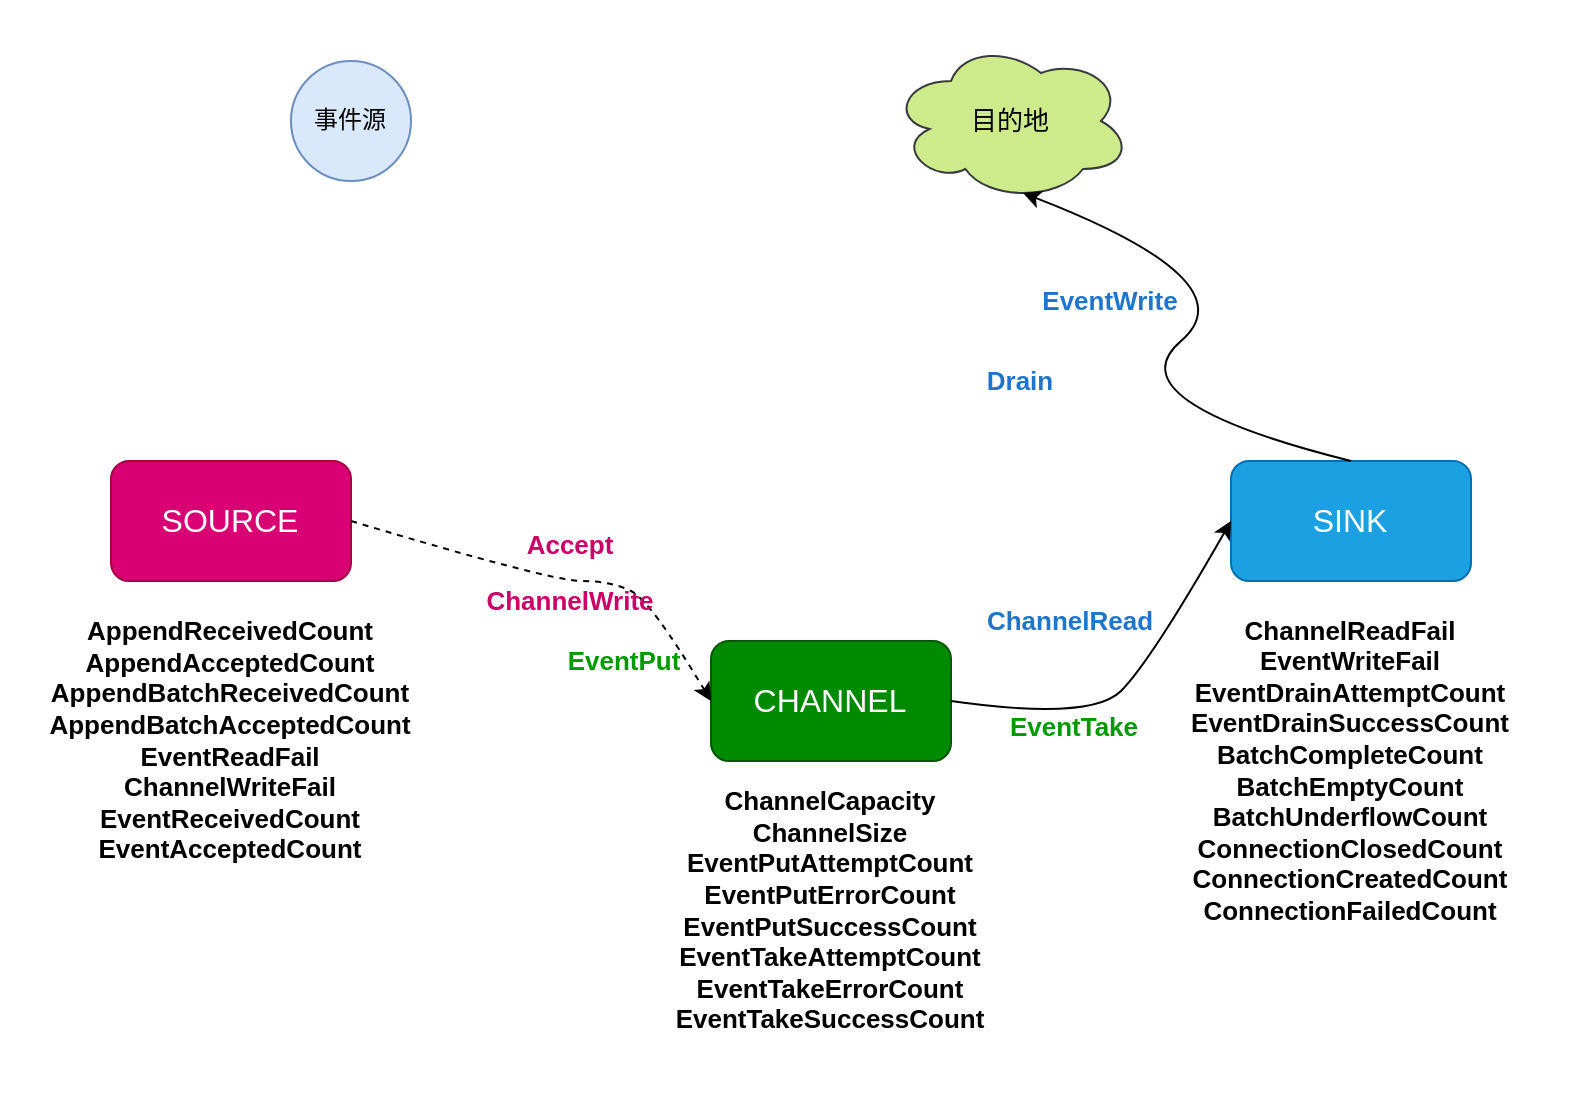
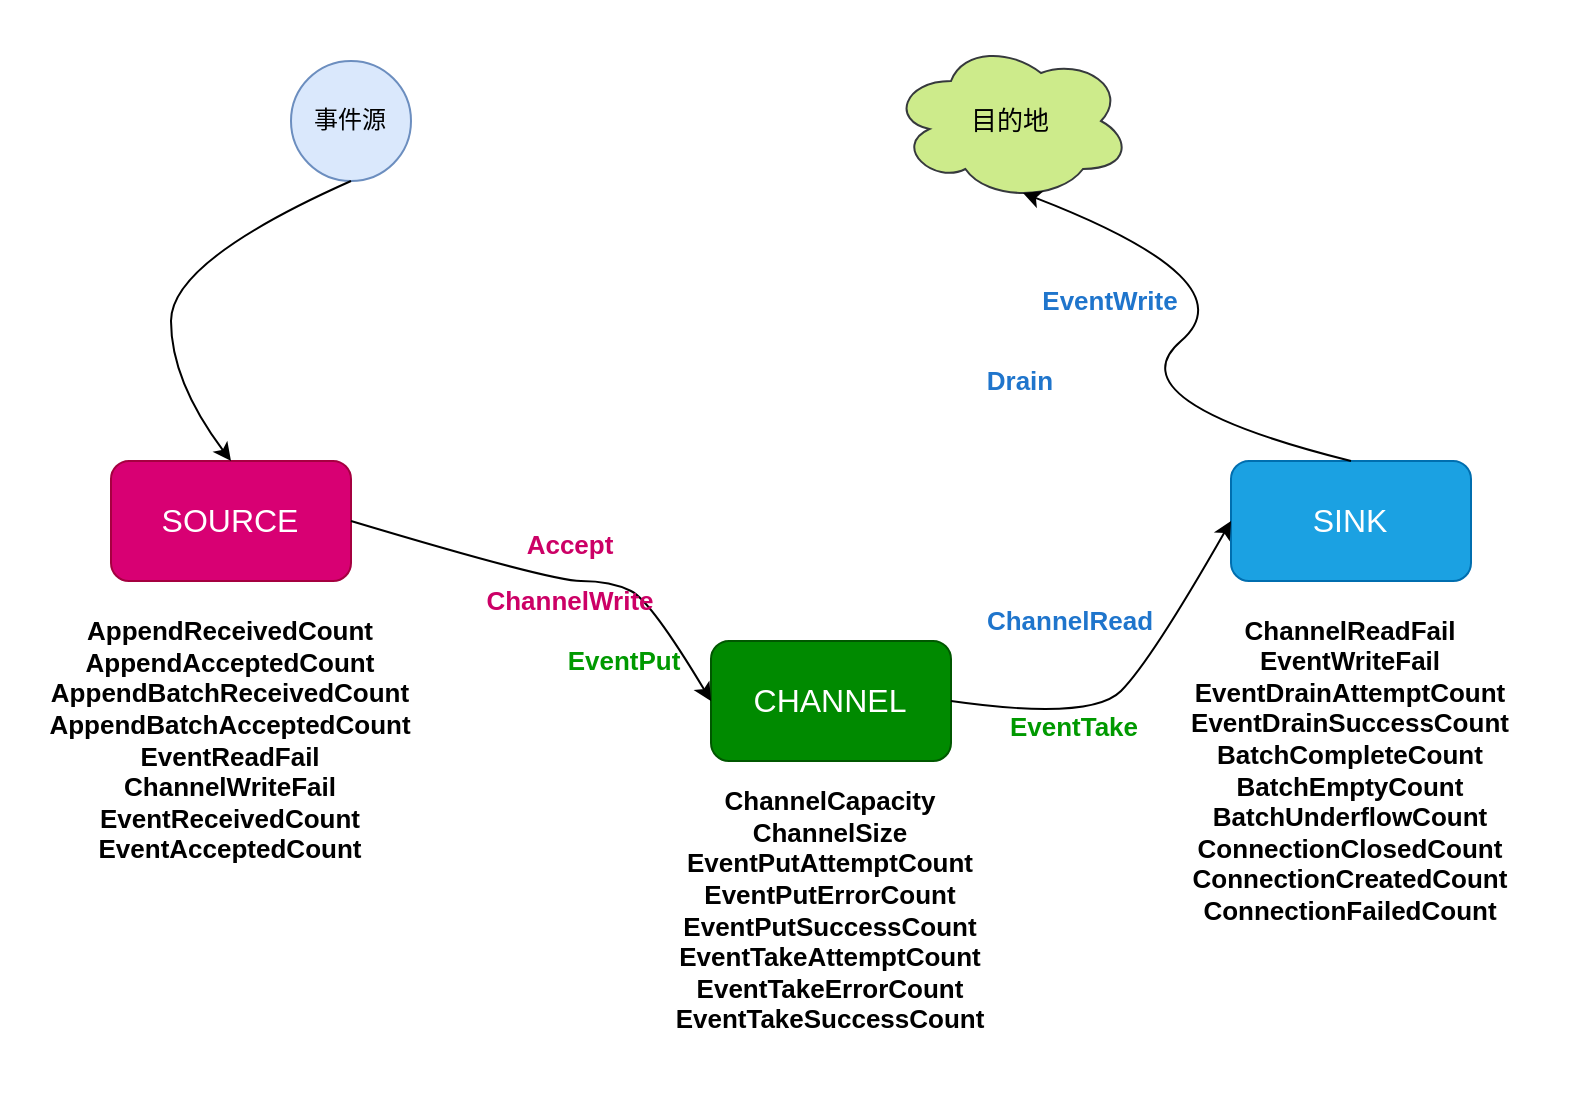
  <mxCell id="0" />
  <mxCell id="1" parent="0" />
  <mxCell id="2" value="事件源" style="ellipse;whiteSpace=wrap;html=1;aspect=fixed;fillColor=#dae8fc;strokeColor=#6c8ebf;" vertex="1" parent="1"><mxGeometry x="145" y="30" width="60" height="60" as="geometry" /></mxCell>
  <mxCell id="3" value="SOURCE" style="rounded=1;whiteSpace=wrap;html=1;fontSize=16;fillColor=#d80073;strokeColor=#A50040;fontColor=#ffffff;" vertex="1" parent="1"><mxGeometry x="55" y="230" width="120" height="60" as="geometry" /></mxCell>
+ <mxCell id="4" value="" style="curved=1;endArrow=classic;html=1;fontSize=16;exitX=0.5;exitY=1;exitDx=0;exitDy=0;entryX=0.5;entryY=0;entryDx=0;entryDy=0;" edge="1" parent="1" source="2" target="3"><mxGeometry width="50" height="50" relative="1" as="geometry"><mxPoint x="235" y="200" as="sourcePoint" /><mxPoint x="285" y="150" as="targetPoint" /><Array as="points"><mxPoint x="85" y="130" /><mxPoint x="85" y="190" /></Array></mxGeometry></mxCell>
  <mxCell id="5" value="CHANNEL" style="rounded=1;whiteSpace=wrap;html=1;fontSize=16;fillColor=#008a00;strokeColor=#005700;fontColor=#ffffff;" vertex="1" parent="1"><mxGeometry x="355" y="320" width="120" height="60" as="geometry" /></mxCell>
- <mxCell id="6" value="" style="curved=1;endArrow=classic;html=1;fontSize=13;fontColor=#CC0066;exitX=1;exitY=0.5;exitDx=0;exitDy=0;entryX=0;entryY=0.5;entryDx=0;entryDy=0;dashed=1;" edge="1" parent="1" source="3" target="5"><mxGeometry width="50" height="50" relative="1" as="geometry"><mxPoint x="255" y="290" as="sourcePoint" /><mxPoint x="305" y="240" as="targetPoint" /><Array as="points"><mxPoint x="275" y="290" /><mxPoint x="305" y="290" /><mxPoint x="325" y="300" /></Array></mxGeometry></mxCell>
+ <mxCell id="6" value="" style="curved=1;endArrow=classic;html=1;fontSize=13;fontColor=#CC0066;exitX=1;exitY=0.5;exitDx=0;exitDy=0;entryX=0;entryY=0.5;entryDx=0;entryDy=0;" edge="1" parent="1" source="3" target="5"><mxGeometry width="50" height="50" relative="1" as="geometry"><mxPoint x="255" y="290" as="sourcePoint" /><mxPoint x="305" y="240" as="targetPoint" /><Array as="points"><mxPoint x="275" y="290" /><mxPoint x="305" y="290" /><mxPoint x="325" y="300" /></Array></mxGeometry></mxCell>
  <mxCell id="7" value="Accept" style="text;html=1;strokeColor=none;fillColor=none;align=center;verticalAlign=middle;whiteSpace=wrap;rounded=0;fontSize=13;fontStyle=1;fontColor=#CC0066;" vertex="1" parent="1"><mxGeometry x="265" y="262" width="40" height="20" as="geometry" /></mxCell>
  <mxCell id="8" value="EventPut" style="text;html=1;strokeColor=none;fillColor=none;align=center;verticalAlign=middle;whiteSpace=wrap;rounded=0;fontSize=13;fontStyle=1;fontColor=#009900;" vertex="1" parent="1"><mxGeometry x="262" y="320" width="100" height="20" as="geometry" /></mxCell>
  <mxCell id="9" value="SINK" style="rounded=1;whiteSpace=wrap;html=1;fontSize=16;fillColor=#1ba1e2;strokeColor=#006EAF;fontColor=#ffffff;" vertex="1" parent="1"><mxGeometry x="615" y="230" width="120" height="60" as="geometry" /></mxCell>
  <mxCell id="10" value="" style="curved=1;endArrow=classic;html=1;fontSize=13;fontColor=#009900;exitX=1;exitY=0.5;exitDx=0;exitDy=0;entryX=0;entryY=0.5;entryDx=0;entryDy=0;" edge="1" parent="1" source="5" target="9"><mxGeometry width="50" height="50" relative="1" as="geometry"><mxPoint x="415" y="330" as="sourcePoint" /><mxPoint x="465" y="280" as="targetPoint" /><Array as="points"><mxPoint x="545" y="360" /><mxPoint x="575" y="330" /></Array></mxGeometry></mxCell>
  <mxCell id="11" value="EventTake" style="text;html=1;strokeColor=none;fillColor=none;align=center;verticalAlign=middle;whiteSpace=wrap;rounded=0;fontSize=13;fontStyle=1;fontColor=#009900;" vertex="1" parent="1"><mxGeometry x="487" y="353" width="100" height="20" as="geometry" /></mxCell>
  <mxCell id="12" value="ChannelRead" style="text;html=1;strokeColor=none;fillColor=none;align=center;verticalAlign=middle;whiteSpace=wrap;rounded=0;fontSize=13;fontStyle=1;fontColor=#1F75CC;" vertex="1" parent="1"><mxGeometry x="485" y="300" width="100" height="20" as="geometry" /></mxCell>
  <mxCell id="13" value="目的地" style="ellipse;shape=cloud;whiteSpace=wrap;html=1;fontSize=13;align=center;fillColor=#cdeb8b;strokeColor=#36393d;" vertex="1" parent="1"><mxGeometry x="445" y="20" width="120" height="80" as="geometry" /></mxCell>
  <mxCell id="14" value="" style="curved=1;endArrow=classic;html=1;fontSize=13;fontColor=#1F75CC;exitX=0.5;exitY=0;exitDx=0;exitDy=0;entryX=0.55;entryY=0.95;entryDx=0;entryDy=0;entryPerimeter=0;" edge="1" parent="1" source="9" target="13"><mxGeometry width="50" height="50" relative="1" as="geometry"><mxPoint x="455" y="210" as="sourcePoint" /><mxPoint x="505" y="160" as="targetPoint" /><Array as="points"><mxPoint x="555" y="200" /><mxPoint x="625" y="140" /></Array></mxGeometry></mxCell>
  <mxCell id="15" value="EventWrite" style="text;html=1;strokeColor=none;fillColor=none;align=center;verticalAlign=middle;whiteSpace=wrap;rounded=0;fontSize=13;fontStyle=1;fontColor=#1F75CC;" vertex="1" parent="1"><mxGeometry x="505" y="140" width="100" height="20" as="geometry" /></mxCell>
  <mxCell id="16" value="Drain" style="text;html=1;strokeColor=none;fillColor=none;align=center;verticalAlign=middle;whiteSpace=wrap;rounded=0;fontSize=13;fontStyle=1;fontColor=#1F75CC;" vertex="1" parent="1"><mxGeometry x="460" y="180" width="100" height="20" as="geometry" /></mxCell>
  <mxCell id="17" value="ChannelWrite" style="text;html=1;strokeColor=none;fillColor=none;align=center;verticalAlign=middle;whiteSpace=wrap;rounded=0;fontSize=13;fontStyle=1;fontColor=#CC0066;" vertex="1" parent="1"><mxGeometry x="265" y="290" width="40" height="20" as="geometry" /></mxCell>
  <mxCell id="18" value="&lt;font color=&quot;#000000&quot;&gt;AppendReceivedCount&lt;br&gt;AppendAcceptedCount&lt;br&gt;AppendBatchReceivedCount&lt;br&gt;AppendBatchAcceptedCount&lt;br&gt;EventReadFail&lt;br&gt;ChannelWriteFail&lt;br&gt;EventReceivedCount&lt;br&gt;EventAcceptedCount&lt;br&gt;&lt;/font&gt;" style="text;html=1;strokeColor=none;fillColor=none;align=center;verticalAlign=middle;whiteSpace=wrap;rounded=0;fontSize=13;fontColor=#1F75CC;fontStyle=1" vertex="1" parent="1"><mxGeometry x="20" y="300" width="190" height="140" as="geometry" /></mxCell>
  <mxCell id="19" value="&lt;font color=&quot;#000000&quot;&gt;ChannelCapacity&lt;br&gt;ChannelSize&lt;br&gt;EventPutAttemptCount&lt;br&gt;EventPutErrorCount&lt;br&gt;EventPutSuccessCount&lt;br&gt;EventTakeAttemptCount&lt;br&gt;EventTakeErrorCount&lt;br&gt;EventTakeSuccessCount&lt;br&gt;&lt;/font&gt;" style="text;html=1;strokeColor=none;fillColor=none;align=center;verticalAlign=middle;whiteSpace=wrap;rounded=0;fontSize=13;fontColor=#1F75CC;fontStyle=1" vertex="1" parent="1"><mxGeometry x="320" y="385" width="190" height="140" as="geometry" /></mxCell>
  <mxCell id="20" value="&lt;font color=&quot;#000000&quot;&gt;ChannelReadFail&lt;br&gt;EventWriteFail&lt;br&gt;EventDrainAttemptCount&lt;br&gt;EventDrainSuccessCount&lt;br&gt;BatchCompleteCount&lt;br&gt;BatchEmptyCount&lt;br&gt;BatchUnderflowCount&lt;br&gt;ConnectionClosedCount&lt;br&gt;ConnectionCreatedCount&lt;br&gt;ConnectionFailedCount&lt;br&gt;&lt;/font&gt;" style="text;html=1;strokeColor=none;fillColor=none;align=center;verticalAlign=middle;whiteSpace=wrap;rounded=0;fontSize=13;fontColor=#1F75CC;fontStyle=1" vertex="1" parent="1"><mxGeometry x="580" y="300" width="190" height="170" as="geometry" /></mxCell>
